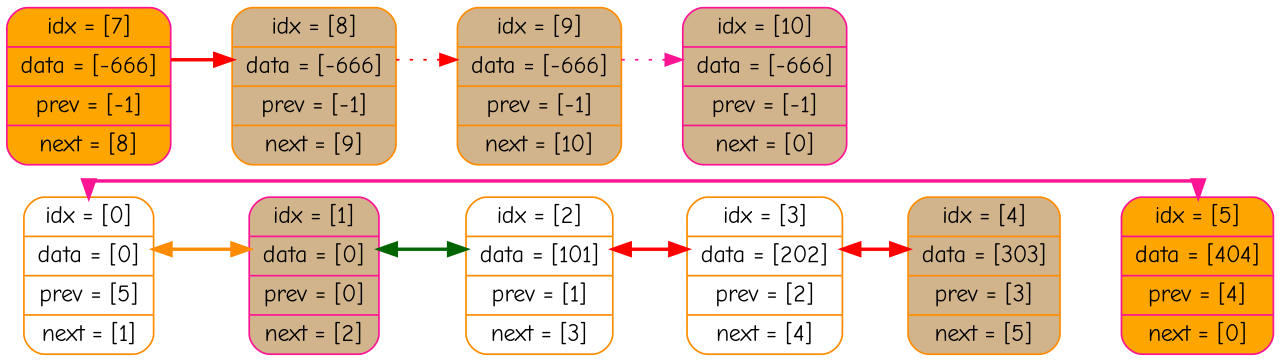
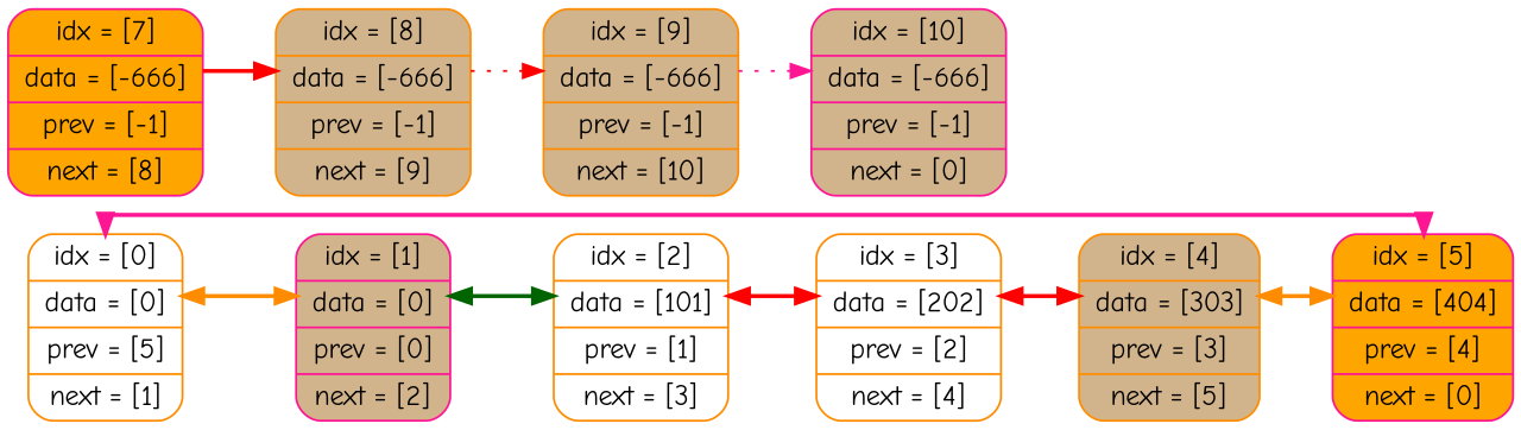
  digraph {
    fontname="Comic Neue"
    rankdir=LR
    splines=ortho
    node [color=darkorange fillcolor=tan fontname="Comic Neue" shape=Mrecord style=filled]
    edge [color=invis fontname="Comic Neue" constraint=false]
    n1 [fillcolor=white label="idx = [0] | data = [0] | prev = [5] | next = [1] "]
    n2 [color=deeppink label="idx = [1] | data = [0] | prev = [0] | next = [2] "]
    n3 [fillcolor=white label="idx = [2] | data = [101] | prev = [1] | next = [3] "]
    n4 [fillcolor=white label="idx = [3] | data = [202] | prev = [2] | next = [4] "]
    n5 [label="idx = [4] | data = [303] | prev = [3] | next = [5] "]
    n6 [color=deeppink fillcolor=orange label="idx = [5] | data = [404] | prev = [4] | next = [0] "]
    n7 [color=deeppink fillcolor=orange label="idx = [7] | data = [-666] | prev = [-1] | next = [8] "]
    n8 [label="idx = [8] | data = [-666] | prev = [-1] | next = [9] "]
    n9 [label="idx = [9] | data = [-666] | prev = [-1] | next = [10] "]
    n10 [color=deeppink label="idx = [10] | data = [-666] | prev = [-1] | next = [0] "]
    n1 -> n2 [constraint=""]
    n1 -> n2 [color=darkorange dir=both style=bold]
    n2 -> n3 [constraint=""]
    n2 -> n3 [color=darkgreen dir=both style=bold]
    n3 -> n4 [constraint=""]
    n3 -> n4 [color=red dir=both style=bold]
    n4 -> n5 [constraint=""]
    n4 -> n5 [color=red dir=both style=bold]
    n5 -> n6 [constraint=""]
+   n5 -> n6 [color=darkorange dir=both style=bold]
    n6 -> n1 [color=deeppink dir=both style=bold]
    n7 -> n8 [constraint=""]
    n7 -> n8 [color=red style=bold]
    n8 -> n9 [constraint=""]
    n8 -> n9 [color=red style=dotted]
    n9 -> n10 [constraint=""]
    n9 -> n10 [color=deeppink style=dotted]
  }
